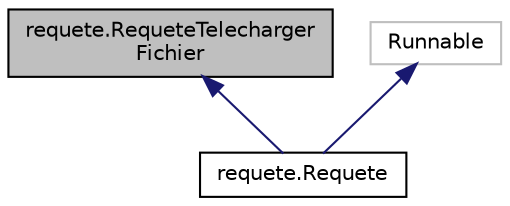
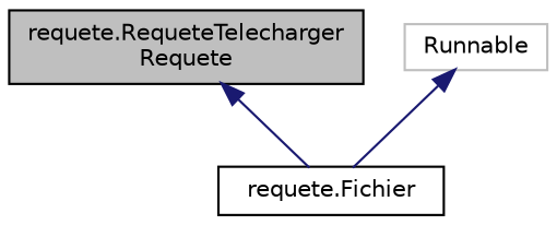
  digraph {
    node [color=black fillcolor=white fontname=Helvetica fontsize=10 shape=record style=filled]
    edge [color=midnightblue dir=back fontname=Helvetica fontsize=10 labelfontname=Helvetica labelfontsize=10 style=solid]
-   n1 [fillcolor=grey75 fontcolor=black height=0.2 label="requete.RequeteTelecharger\lFichier" width=0.4]
-   n2 [height=0.2 label="requete.Requete" width=0.4]
+   n1 [fillcolor=grey75 fontcolor=black height=0.2 label="requete.RequeteTelecharger\lRequete" width=0.4]
+   n2 [height=0.2 label="requete.Fichier" width=0.4]
    n3 [color=grey75 height=0.2 label=Runnable width=0.4]
    n1 -> n2
    n3 -> n2
  }
